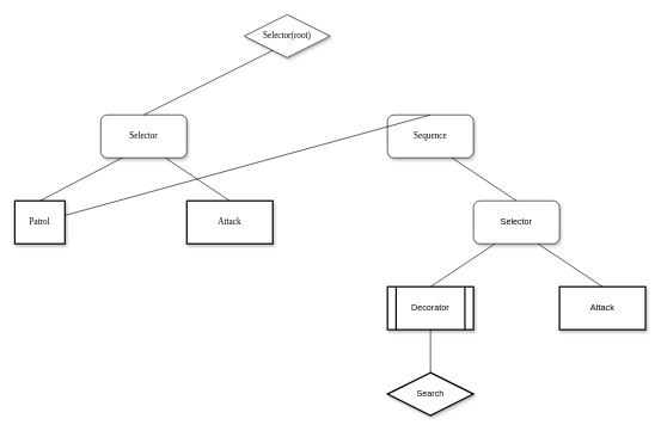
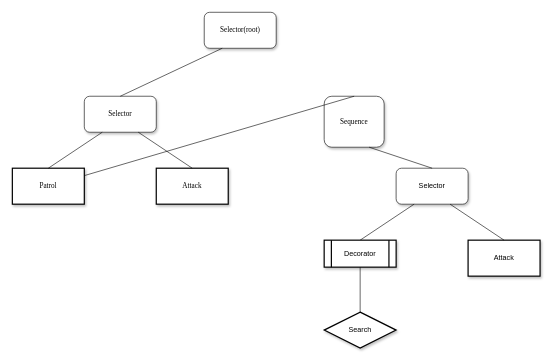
  <mxCell id="0" />
  <mxCell id="1" parent="0" />
- <mxCell id="2" value="Selector(root)" style="rhombus;whiteSpace=wrap;html=1;shadow=1;labelBackgroundColor=none;strokeWidth=1;fontFamily=Verdana;fontSize=12;align=center;" parent="1" vertex="1"><mxGeometry x="340" y="20" width="120" height="60" as="geometry" /></mxCell>
+ <mxCell id="2" value="Selector(root)" style="whiteSpace=wrap;html=1;rounded=1;shadow=1;labelBackgroundColor=none;strokeWidth=1;fontFamily=Verdana;fontSize=12;align=center;" parent="1" vertex="1"><mxGeometry x="340" y="20" width="120" height="60" as="geometry" /></mxCell>
  <mxCell id="3" value="Selector" style="whiteSpace=wrap;html=1;rounded=1;shadow=1;labelBackgroundColor=none;strokeWidth=1;fontFamily=Verdana;fontSize=12;align=center;" parent="1" vertex="1"><mxGeometry x="140" y="160" width="120" height="60" as="geometry" /></mxCell>
- <mxCell id="4" value="&lt;span&gt;Sequence&lt;/span&gt;" style="whiteSpace=wrap;html=1;rounded=1;shadow=1;labelBackgroundColor=none;strokeWidth=1;fontFamily=Verdana;fontSize=12;align=center;" parent="1" vertex="1"><mxGeometry x="540" y="160" width="120" height="60" as="geometry" /></mxCell>
- <mxCell id="5" value="&lt;span&gt;Patrol&lt;/span&gt;" style="whiteSpace=wrap;html=1;rounded=0;shadow=1;labelBackgroundColor=none;strokeWidth=2;fontFamily=Verdana;fontSize=12;align=center;" parent="1" vertex="1"><mxGeometry x="20" y="280" width="70" height="60" as="geometry" /></mxCell>
+ <mxCell id="4" value="&lt;span&gt;Sequence&lt;/span&gt;" style="whiteSpace=wrap;html=1;rounded=1;shadow=1;labelBackgroundColor=none;strokeWidth=1;fontFamily=Verdana;fontSize=12;align=center;" parent="1" vertex="1"><mxGeometry x="540" y="160" width="100" height="85" as="geometry" /></mxCell>
+ <mxCell id="5" value="&lt;span&gt;Patrol&lt;/span&gt;" style="whiteSpace=wrap;html=1;rounded=0;shadow=1;labelBackgroundColor=none;strokeWidth=2;fontFamily=Verdana;fontSize=12;align=center;" parent="1" vertex="1"><mxGeometry x="20" y="280" width="120" height="60" as="geometry" /></mxCell>
  <mxCell id="6" value="&lt;span&gt;Attack&lt;/span&gt;" style="whiteSpace=wrap;html=1;rounded=0;shadow=1;labelBackgroundColor=none;strokeWidth=2;fontFamily=Verdana;fontSize=12;align=center;" parent="1" vertex="1"><mxGeometry x="260" y="280" width="120" height="60" as="geometry" /></mxCell>
  <mxCell id="7" value="Selector" style="rounded=1;whiteSpace=wrap;html=1;shadow=1;" vertex="1" parent="1"><mxGeometry x="660" y="280" width="120" height="60" as="geometry" /></mxCell>
  <mxCell id="8" value="Search" style="rhombus;whiteSpace=wrap;html=1;shadow=1;strokeWidth=2;" vertex="1" parent="1"><mxGeometry x="540" y="520" width="120" height="60" as="geometry" /></mxCell>
  <mxCell id="9" value="Attack" style="rounded=0;whiteSpace=wrap;html=1;shadow=1;strokeWidth=2;" vertex="1" parent="1"><mxGeometry x="780" y="400" width="120" height="60" as="geometry" /></mxCell>
  <mxCell id="10" value="" style="endArrow=none;html=1;rounded=0;exitX=0.5;exitY=0;exitDx=0;exitDy=0;entryX=0.25;entryY=1;entryDx=0;entryDy=0;" edge="1" parent="1" source="3" target="2"><mxGeometry width="50" height="50" relative="1" as="geometry"><mxPoint x="340" y="130" as="sourcePoint" /><mxPoint x="400" y="80" as="targetPoint" /></mxGeometry></mxCell>
  <mxCell id="11" value="" style="endArrow=none;html=1;rounded=0;exitX=0.5;exitY=0;exitDx=0;exitDy=0;" edge="1" parent="1" source="4" target="5"><mxGeometry width="50" height="50" relative="1" as="geometry"><mxPoint x="350" y="130" as="sourcePoint" /><mxPoint x="400" y="80" as="targetPoint" /></mxGeometry></mxCell>
  <mxCell id="12" value="" style="endArrow=none;html=1;rounded=0;exitX=0.5;exitY=0;exitDx=0;exitDy=0;entryX=0.25;entryY=1;entryDx=0;entryDy=0;" edge="1" parent="1" source="5" target="3"><mxGeometry width="50" height="50" relative="1" as="geometry"><mxPoint x="150" y="270" as="sourcePoint" /><mxPoint x="200" y="220" as="targetPoint" /></mxGeometry></mxCell>
  <mxCell id="13" value="" style="endArrow=none;html=1;rounded=0;exitX=0.75;exitY=1;exitDx=0;exitDy=0;entryX=0.5;entryY=0;entryDx=0;entryDy=0;" edge="1" parent="1" source="3" target="6"><mxGeometry width="50" height="50" relative="1" as="geometry"><mxPoint x="380" y="390" as="sourcePoint" /><mxPoint x="430" y="340" as="targetPoint" /><Array as="points" /></mxGeometry></mxCell>
  <mxCell id="14" value="" style="endArrow=none;html=1;rounded=0;exitX=0.5;exitY=0;exitDx=0;exitDy=0;entryX=0.75;entryY=1;entryDx=0;entryDy=0;" edge="1" parent="1" source="7" target="4"><mxGeometry width="50" height="50" relative="1" as="geometry"><mxPoint x="570" y="270" as="sourcePoint" /><mxPoint x="620" y="220" as="targetPoint" /></mxGeometry></mxCell>
  <mxCell id="15" value="" style="endArrow=none;html=1;rounded=0;entryX=0.25;entryY=1;entryDx=0;entryDy=0;exitX=0.5;exitY=0;exitDx=0;exitDy=0;" edge="1" parent="1" source="17" target="7"><mxGeometry width="50" height="50" relative="1" as="geometry"><mxPoint x="610" y="360" as="sourcePoint" /><mxPoint x="720" y="340" as="targetPoint" /></mxGeometry></mxCell>
  <mxCell id="16" value="" style="endArrow=none;html=1;rounded=0;exitX=0.5;exitY=0;exitDx=0;exitDy=0;entryX=0.75;entryY=1;entryDx=0;entryDy=0;" edge="1" parent="1" source="9" target="7"><mxGeometry width="50" height="50" relative="1" as="geometry"><mxPoint x="700" y="390" as="sourcePoint" /><mxPoint x="750" y="340" as="targetPoint" /></mxGeometry></mxCell>
- <mxCell id="17" value="Decorator" style="shape=process;whiteSpace=wrap;html=1;backgroundOutline=1;shadow=1;strokeWidth=2;" vertex="1" parent="1"><mxGeometry x="540" y="400" width="120" height="60" as="geometry" /></mxCell>
+ <mxCell id="17" value="Decorator" style="shape=process;whiteSpace=wrap;html=1;backgroundOutline=1;shadow=1;strokeWidth=2;" vertex="1" parent="1"><mxGeometry x="540" y="400" width="120" height="45" as="geometry" /></mxCell>
  <mxCell id="18" value="" style="endArrow=none;html=1;rounded=0;exitX=0.5;exitY=0;exitDx=0;exitDy=0;entryX=0.5;entryY=1;entryDx=0;entryDy=0;" edge="1" parent="1" source="8" target="17"><mxGeometry width="50" height="50" relative="1" as="geometry"><mxPoint x="550" y="510" as="sourcePoint" /><mxPoint x="600" y="460" as="targetPoint" /></mxGeometry></mxCell>
